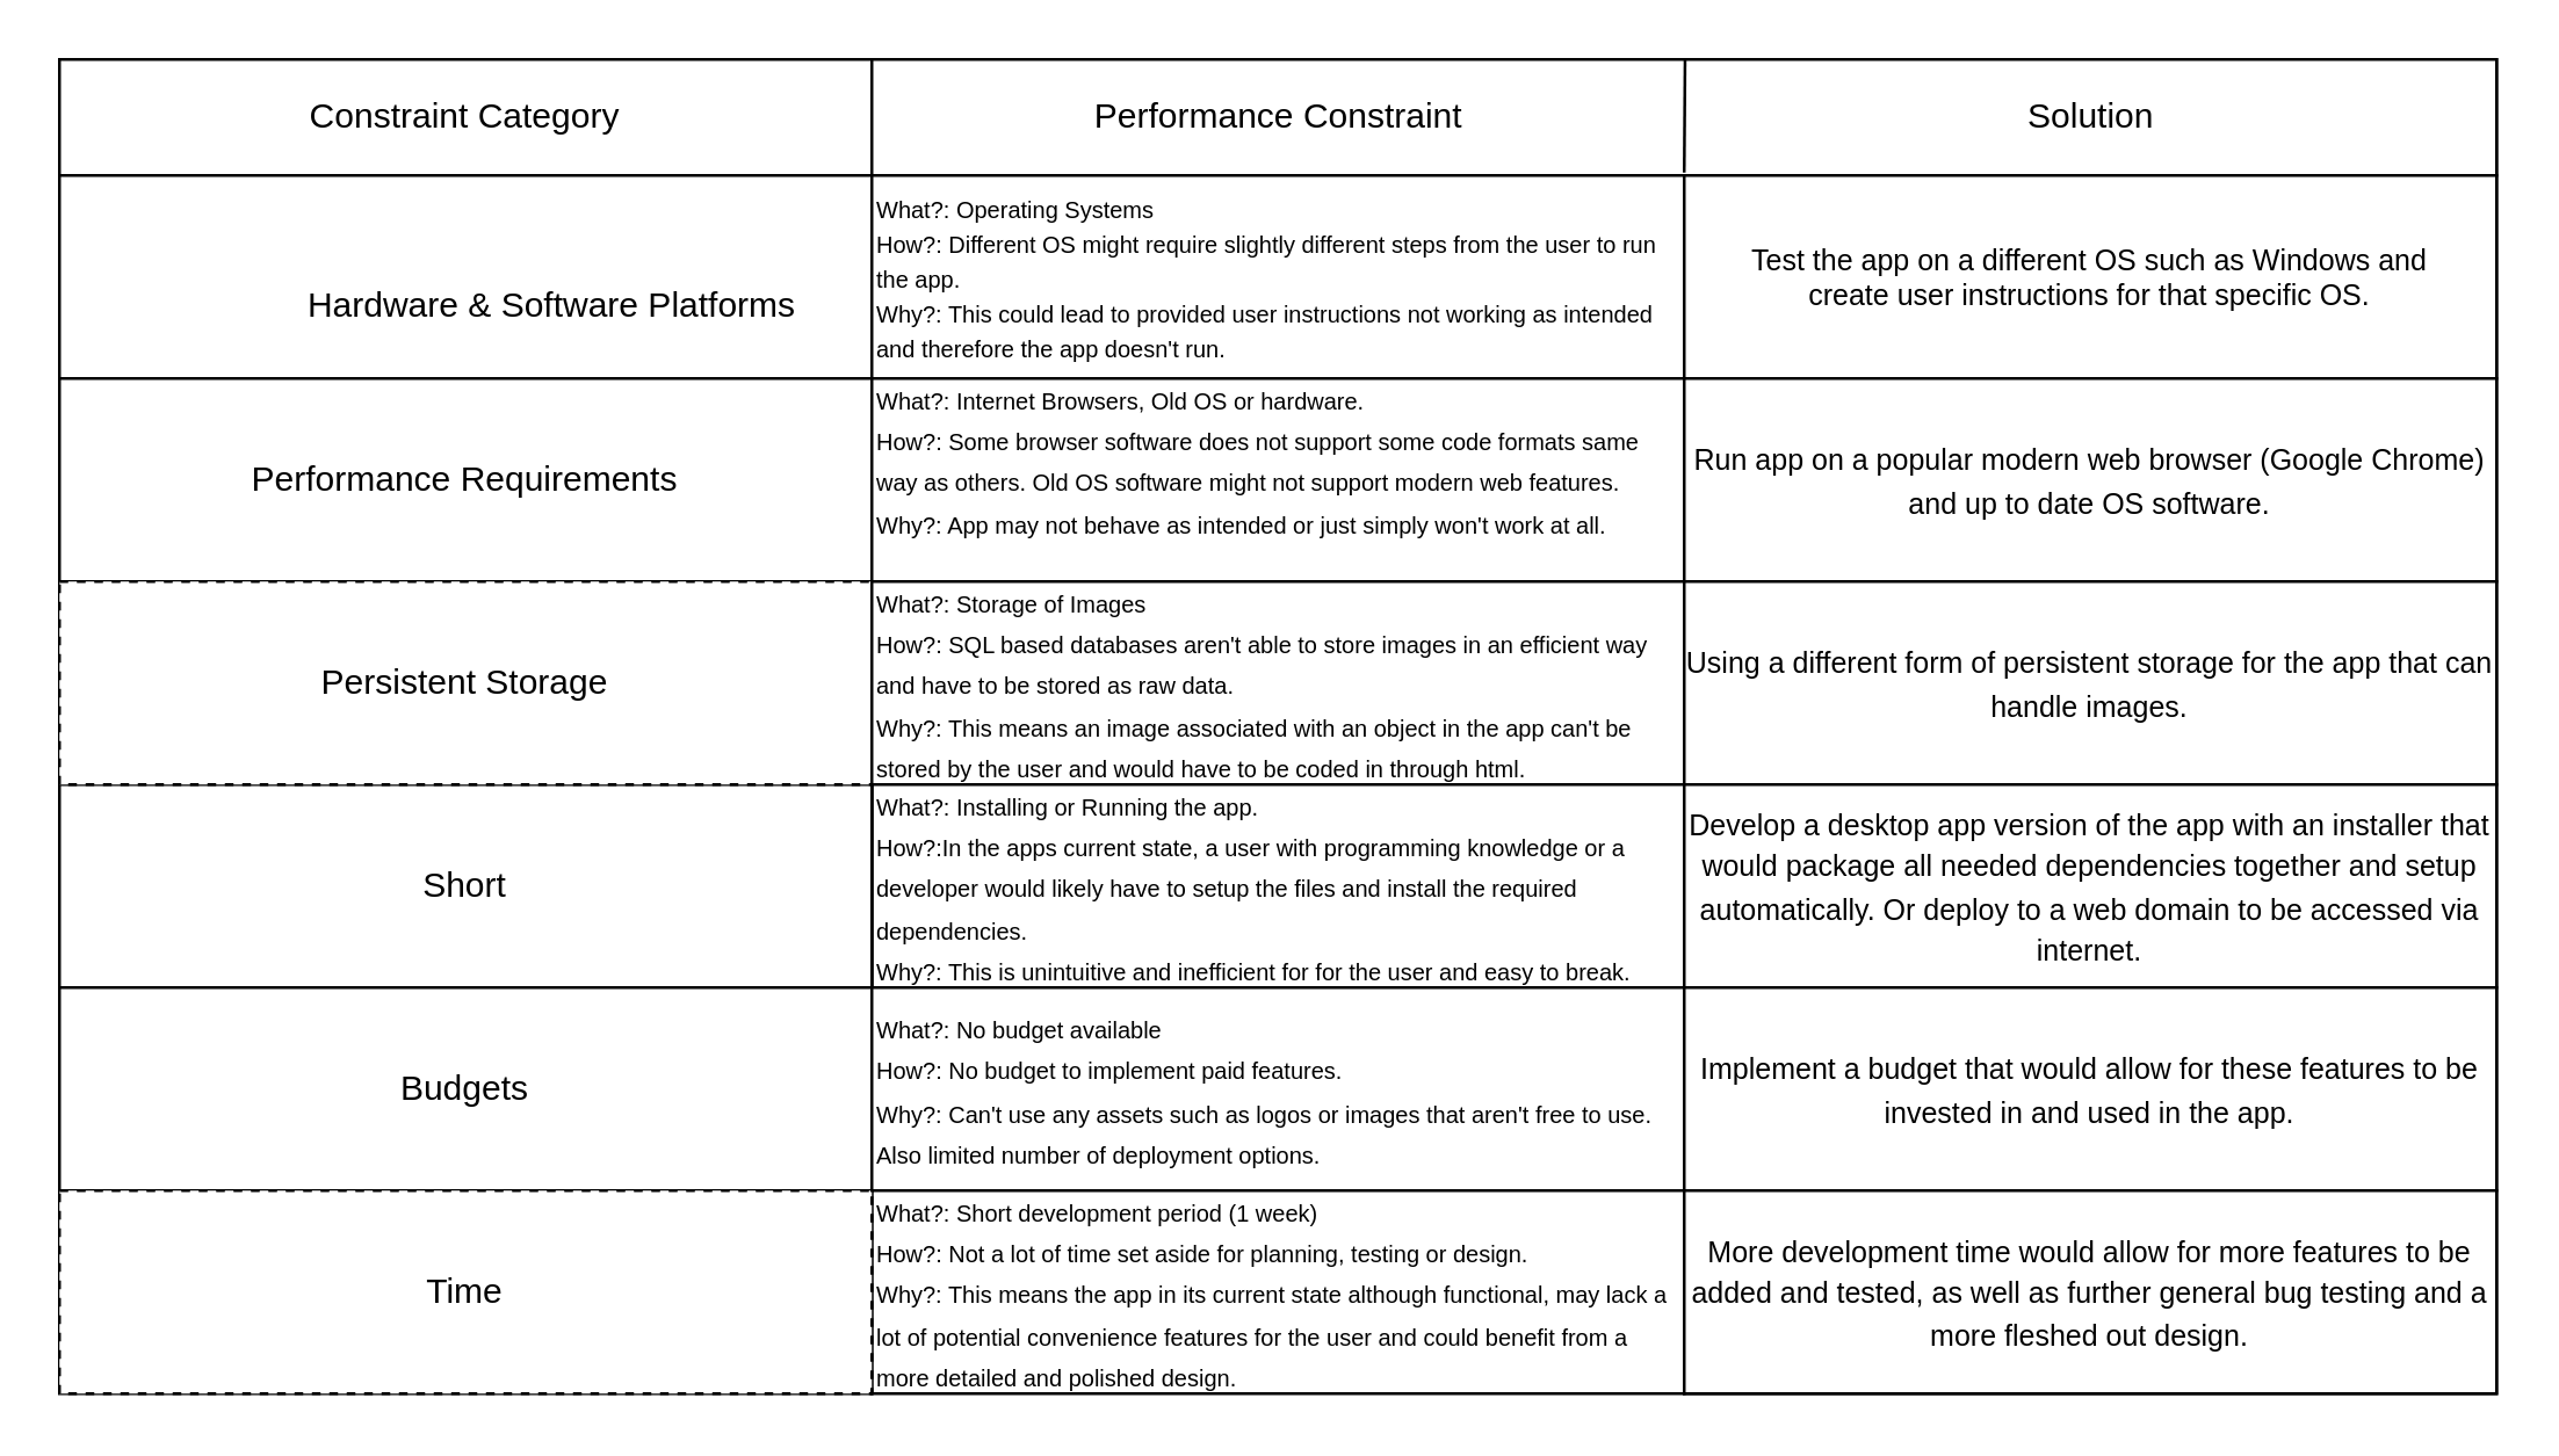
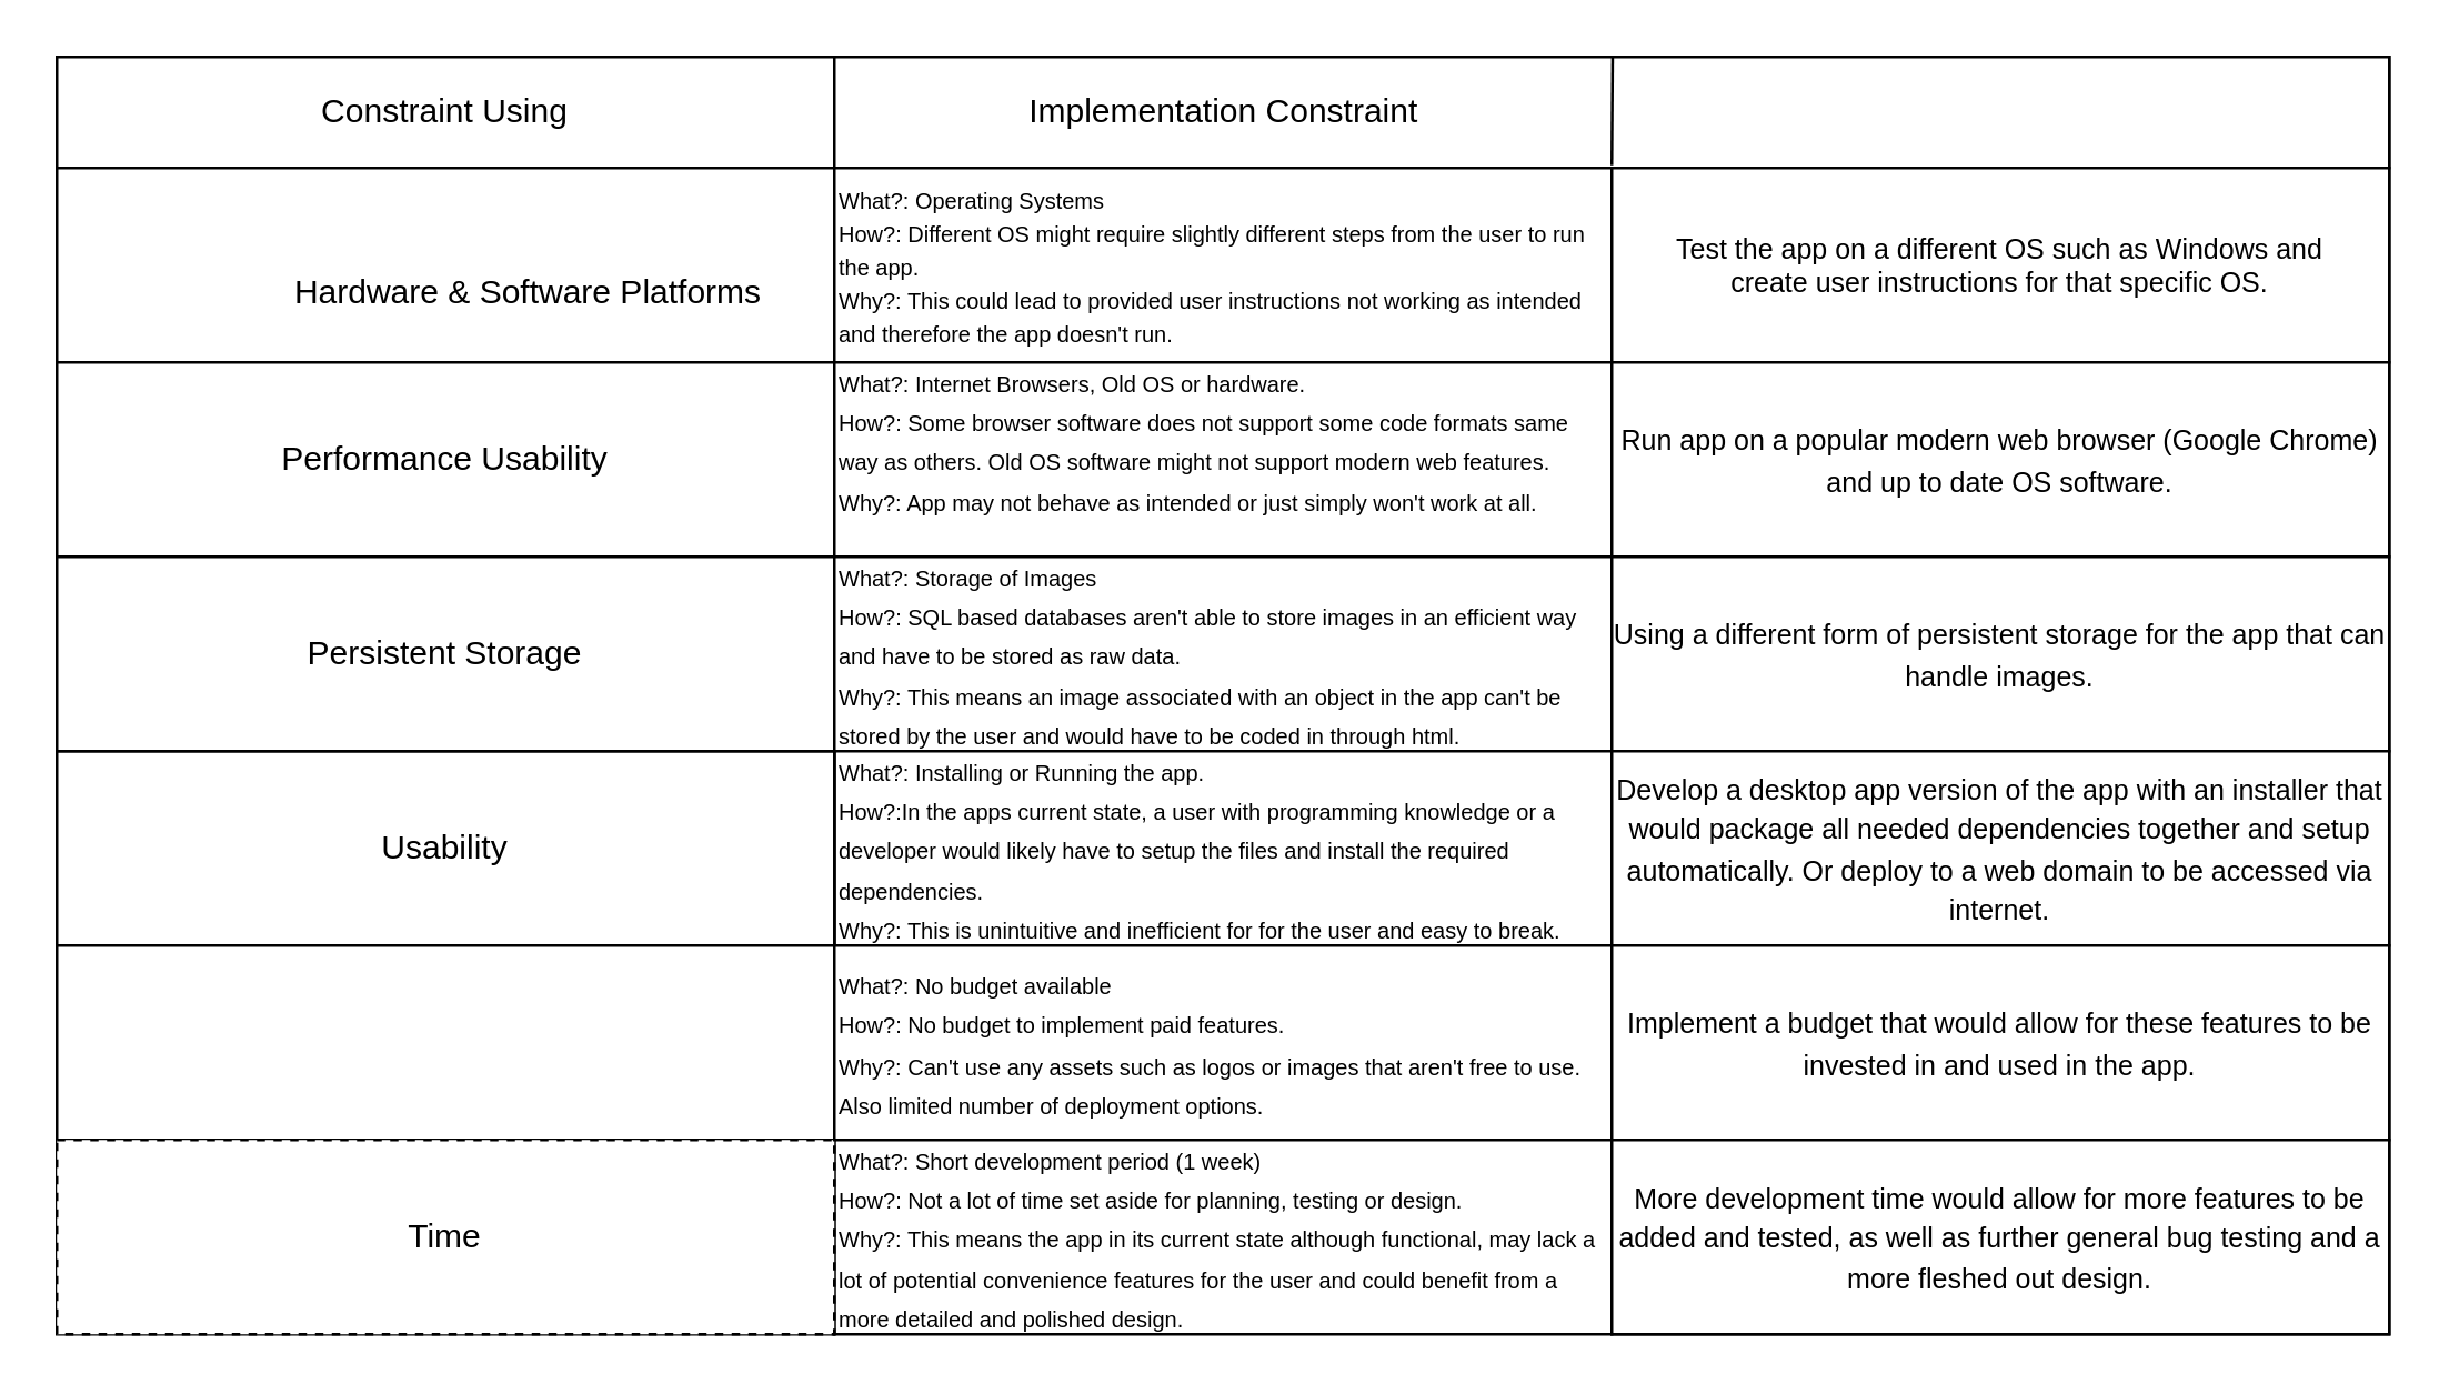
  <mxCell id="0" />
  <mxCell id="1" parent="0" />
  <mxCell id="2" value="" style="rounded=0;whiteSpace=wrap;html=1;" parent="1" vertex="1"><mxGeometry x="580" y="20" width="280" height="460" as="geometry" /></mxCell>
  <mxCell id="3" value="" style="rounded=0;whiteSpace=wrap;html=1;" parent="1" vertex="1"><mxGeometry x="300" y="20" width="280" height="460" as="geometry" /></mxCell>
  <mxCell id="4" value="" style="rounded=0;whiteSpace=wrap;html=1;" parent="1" vertex="1"><mxGeometry x="20" y="20" width="280" height="460" as="geometry" /></mxCell>
  <mxCell id="5" value="" style="rounded=0;whiteSpace=wrap;html=1;" vertex="1" parent="1"><mxGeometry x="20" y="270" width="280" height="70" as="geometry" /></mxCell>
  <mxCell id="6" value="" style="rounded=0;whiteSpace=wrap;html=1;" parent="1" vertex="1"><mxGeometry x="20" y="20" width="840" height="40" as="geometry" /></mxCell>
- <mxCell id="7" value="Constraint Category" style="text;html=1;strokeColor=none;fillColor=none;align=center;verticalAlign=middle;whiteSpace=wrap;rounded=0;" parent="1" vertex="1"><mxGeometry x="100" y="22.5" width="120" height="35" as="geometry" /></mxCell>
- <mxCell id="8" value="Performance Constraint" style="text;html=1;strokeColor=none;fillColor=none;align=center;verticalAlign=middle;whiteSpace=wrap;rounded=0;" parent="1" vertex="1"><mxGeometry x="363.75" y="27.5" width="152.5" height="25" as="geometry" /></mxCell>
- <mxCell id="9" value="Solution" style="text;html=1;strokeColor=none;fillColor=none;align=center;verticalAlign=middle;whiteSpace=wrap;rounded=0;" parent="1" vertex="1"><mxGeometry x="672.5" y="22.5" width="95" height="35" as="geometry" /></mxCell>
+ <mxCell id="7" value="Constraint Using" style="text;html=1;strokeColor=none;fillColor=none;align=center;verticalAlign=middle;whiteSpace=wrap;rounded=0;" parent="1" vertex="1"><mxGeometry x="100" y="22.5" width="120" height="35" as="geometry" /></mxCell>
+ <mxCell id="8" value="Implementation Constraint" style="text;html=1;strokeColor=none;fillColor=none;align=center;verticalAlign=middle;whiteSpace=wrap;rounded=0;" parent="1" vertex="1"><mxGeometry x="363.75" y="27.5" width="152.5" height="25" as="geometry" /></mxCell>
  <mxCell id="10" value="" style="rounded=0;whiteSpace=wrap;html=1;" parent="1" vertex="1"><mxGeometry x="20" y="60" width="280" height="70" as="geometry" /></mxCell>
  <mxCell id="11" value="" style="rounded=0;whiteSpace=wrap;html=1;" parent="1" vertex="1"><mxGeometry x="300" y="60" width="280" height="70" as="geometry" /></mxCell>
  <mxCell id="12" value="" style="endArrow=none;html=1;" parent="1" edge="1"><mxGeometry width="50" height="50" relative="1" as="geometry"><mxPoint x="300" y="60" as="sourcePoint" /><mxPoint x="300" y="20" as="targetPoint" /></mxGeometry></mxCell>
  <mxCell id="13" value="" style="endArrow=none;html=1;entryX=0.667;entryY=0;entryDx=0;entryDy=0;entryPerimeter=0;" parent="1" target="6" edge="1"><mxGeometry width="50" height="50" relative="1" as="geometry"><mxPoint x="580" y="59" as="sourcePoint" /><mxPoint x="310" y="30" as="targetPoint" /></mxGeometry></mxCell>
  <mxCell id="14" value="Hardware &amp;amp; Software Platforms" style="text;html=1;strokeColor=none;fillColor=none;align=center;verticalAlign=middle;whiteSpace=wrap;rounded=0;" parent="1" vertex="1"><mxGeometry x="100" y="90" width="180" height="30" as="geometry" /></mxCell>
  <mxCell id="15" value="&lt;font style=&quot;font-size: 8px&quot;&gt;What?: Operating Systems&lt;br&gt;How?: Different OS might require slightly different steps from the user to run the app.&lt;br&gt;Why?: This could lead to provided user instructions not working as intended and therefore the app doesn't run.&lt;/font&gt;" style="text;html=1;strokeColor=none;fillColor=none;align=left;verticalAlign=middle;whiteSpace=wrap;rounded=0;fontSize=10;" parent="1" vertex="1"><mxGeometry x="300" y="60" width="280" height="70" as="geometry" /></mxCell>
  <mxCell id="16" value="" style="rounded=0;whiteSpace=wrap;html=1;" parent="1" vertex="1"><mxGeometry x="580" y="60" width="280" height="70" as="geometry" /></mxCell>
  <mxCell id="17" value="Test the app on a different OS such as Windows and create user instructions for that specific OS." style="text;html=1;strokeColor=none;fillColor=none;align=center;verticalAlign=middle;whiteSpace=wrap;rounded=0;fontSize=10;" parent="1" vertex="1"><mxGeometry x="590" y="70" width="260" height="50" as="geometry" /></mxCell>
  <mxCell id="18" value="" style="rounded=0;whiteSpace=wrap;html=1;" parent="1" vertex="1"><mxGeometry x="20" y="130" width="280" height="70" as="geometry" /></mxCell>
- <mxCell id="19" value="Performance Requirements" style="text;html=1;strokeColor=none;fillColor=none;align=center;verticalAlign=middle;whiteSpace=wrap;rounded=0;fontSize=12;" parent="1" vertex="1"><mxGeometry x="30" y="140" width="260" height="50" as="geometry" /></mxCell>
+ <mxCell id="19" value="Performance Usability" style="text;html=1;strokeColor=none;fillColor=none;align=center;verticalAlign=middle;whiteSpace=wrap;rounded=0;fontSize=12;" parent="1" vertex="1"><mxGeometry x="30" y="140" width="260" height="50" as="geometry" /></mxCell>
  <mxCell id="20" value="" style="rounded=0;whiteSpace=wrap;html=1;" parent="1" vertex="1"><mxGeometry x="300" y="130" width="280" height="70" as="geometry" /></mxCell>
  <mxCell id="21" value="&lt;font style=&quot;font-size: 8px&quot;&gt;What?: Internet Browsers, Old OS or hardware.&lt;br&gt;How?: Some browser software does not support some code formats same way as others. Old OS software might not support modern web features.&lt;br&gt;Why?: App may not behave as intended or just simply won't work at all.&lt;br&gt;&lt;br&gt;&lt;/font&gt;" style="text;html=1;strokeColor=none;fillColor=none;align=left;verticalAlign=middle;whiteSpace=wrap;rounded=0;fontSize=12;" parent="1" vertex="1"><mxGeometry x="300" y="130" width="280" height="70" as="geometry" /></mxCell>
- <mxCell id="22" value="Persistent Storage" style="rounded=0;whiteSpace=wrap;html=1;dashed=1;" parent="1" vertex="1"><mxGeometry x="20" y="200" width="280" height="70" as="geometry" /></mxCell>
+ <mxCell id="22" value="Persistent Storage" style="rounded=0;whiteSpace=wrap;html=1;" parent="1" vertex="1"><mxGeometry x="20" y="200" width="280" height="70" as="geometry" /></mxCell>
  <mxCell id="23" value="" style="rounded=0;whiteSpace=wrap;html=1;" parent="1" vertex="1"><mxGeometry x="300" y="200" width="280" height="70" as="geometry" /></mxCell>
  <mxCell id="24" value="&lt;font size=&quot;1&quot;&gt;Run app on a popular modern web browser (Google Chrome) and up to date OS software.&lt;/font&gt;" style="rounded=0;whiteSpace=wrap;html=1;" parent="1" vertex="1"><mxGeometry x="580" y="130" width="280" height="70" as="geometry" /></mxCell>
  <mxCell id="25" value="&lt;font size=&quot;1&quot;&gt;Using a different form of persistent storage for the app that can handle images.&lt;/font&gt;" style="rounded=0;whiteSpace=wrap;html=1;" parent="1" vertex="1"><mxGeometry x="580" y="200" width="280" height="70" as="geometry" /></mxCell>
  <mxCell id="26" value="&lt;font style=&quot;font-size: 8px&quot;&gt;What?: Storage of Images&lt;br&gt;How?: SQL based databases aren't able to store images in an efficient way and have to be stored as raw data.&lt;br&gt;Why?: This means an image associated with an object in the app can't be stored by the user and would have to be coded in through html.&lt;br&gt;&lt;/font&gt;" style="text;html=1;strokeColor=none;fillColor=none;align=left;verticalAlign=middle;whiteSpace=wrap;rounded=0;" vertex="1" parent="1"><mxGeometry x="300" y="200" width="280" height="70" as="geometry" /></mxCell>
- <mxCell id="27" value="Short" style="text;html=1;strokeColor=none;fillColor=none;align=center;verticalAlign=middle;whiteSpace=wrap;rounded=0;" vertex="1" parent="1"><mxGeometry x="20" y="270" width="280" height="70" as="geometry" /></mxCell>
+ <mxCell id="27" value="Usability" style="text;html=1;strokeColor=none;fillColor=none;align=center;verticalAlign=middle;whiteSpace=wrap;rounded=0;" vertex="1" parent="1"><mxGeometry x="20" y="270" width="280" height="70" as="geometry" /></mxCell>
  <mxCell id="28" value="" style="rounded=0;whiteSpace=wrap;html=1;" vertex="1" parent="1"><mxGeometry x="20" y="340" width="280" height="70" as="geometry" /></mxCell>
  <mxCell id="29" value="Time" style="rounded=0;whiteSpace=wrap;html=1;dashed=1;" vertex="1" parent="1"><mxGeometry x="20" y="410" width="280" height="70" as="geometry" /></mxCell>
  <mxCell id="30" value="" style="rounded=0;whiteSpace=wrap;html=1;" vertex="1" parent="1"><mxGeometry x="300" y="340" width="280" height="70" as="geometry" /></mxCell>
  <mxCell id="31" value="&lt;font style=&quot;font-size: 10px&quot;&gt;Develop a desktop app version of the app with an installer that would package all needed dependencies together and setup automatically. Or deploy to a web domain to be accessed via internet.&lt;/font&gt;" style="rounded=0;whiteSpace=wrap;html=1;" vertex="1" parent="1"><mxGeometry x="580" y="270" width="280" height="70" as="geometry" /></mxCell>
  <mxCell id="32" value="&lt;font size=&quot;1&quot;&gt;Implement a budget that would allow for these features to be invested in and used in the app.&lt;/font&gt;" style="rounded=0;whiteSpace=wrap;html=1;" vertex="1" parent="1"><mxGeometry x="580" y="340" width="280" height="70" as="geometry" /></mxCell>
  <mxCell id="33" value="&lt;font size=&quot;1&quot;&gt;More development time would allow for more features to be added and tested, as well as further general bug testing and a more fleshed out design.&lt;/font&gt;" style="rounded=0;whiteSpace=wrap;html=1;" vertex="1" parent="1"><mxGeometry x="580" y="410" width="280" height="70" as="geometry" /></mxCell>
- <mxCell id="34" value="Budgets" style="text;html=1;strokeColor=none;fillColor=none;align=center;verticalAlign=middle;whiteSpace=wrap;rounded=0;" vertex="1" parent="1"><mxGeometry x="20" y="340" width="280" height="70" as="geometry" /></mxCell>
  <mxCell id="35" value="&lt;font style=&quot;font-size: 8px&quot;&gt;What?: Installing or Running the app.&lt;br&gt;How?:In the apps current state, a user with programming knowledge or a developer would likely have to setup the files and install the required dependencies. &lt;br&gt;Why?: This is unintuitive and inefficient for for the user and easy to break.&lt;br&gt;&lt;/font&gt;" style="text;html=1;strokeColor=none;fillColor=none;align=left;verticalAlign=middle;whiteSpace=wrap;rounded=0;" vertex="1" parent="1"><mxGeometry x="300" y="270" width="280" height="70" as="geometry" /></mxCell>
  <mxCell id="36" value="&lt;font style=&quot;font-size: 8px&quot;&gt;What?: No budget available&lt;br&gt;How?: No budget to implement paid features.&lt;br&gt;Why?: Can't use any assets such as logos or images that aren't free to use. Also limited number of deployment options.&lt;br&gt;&lt;/font&gt;" style="text;html=1;strokeColor=none;fillColor=none;align=left;verticalAlign=middle;whiteSpace=wrap;rounded=0;" vertex="1" parent="1"><mxGeometry x="300" y="340" width="280" height="70" as="geometry" /></mxCell>
  <mxCell id="37" value="&lt;font style=&quot;font-size: 8px&quot;&gt;What?: Short development period (1 week)&lt;br&gt;How?: Not a lot of time set aside for planning, testing or design.&lt;br&gt;Why?: This means the app in its current state although functional, may lack a lot of potential convenience features for the user and could benefit from a more detailed and polished design.&lt;br&gt;&lt;/font&gt;" style="text;html=1;strokeColor=none;fillColor=none;align=left;verticalAlign=middle;whiteSpace=wrap;rounded=0;" vertex="1" parent="1"><mxGeometry x="300" y="410" width="280" height="70" as="geometry" /></mxCell>
